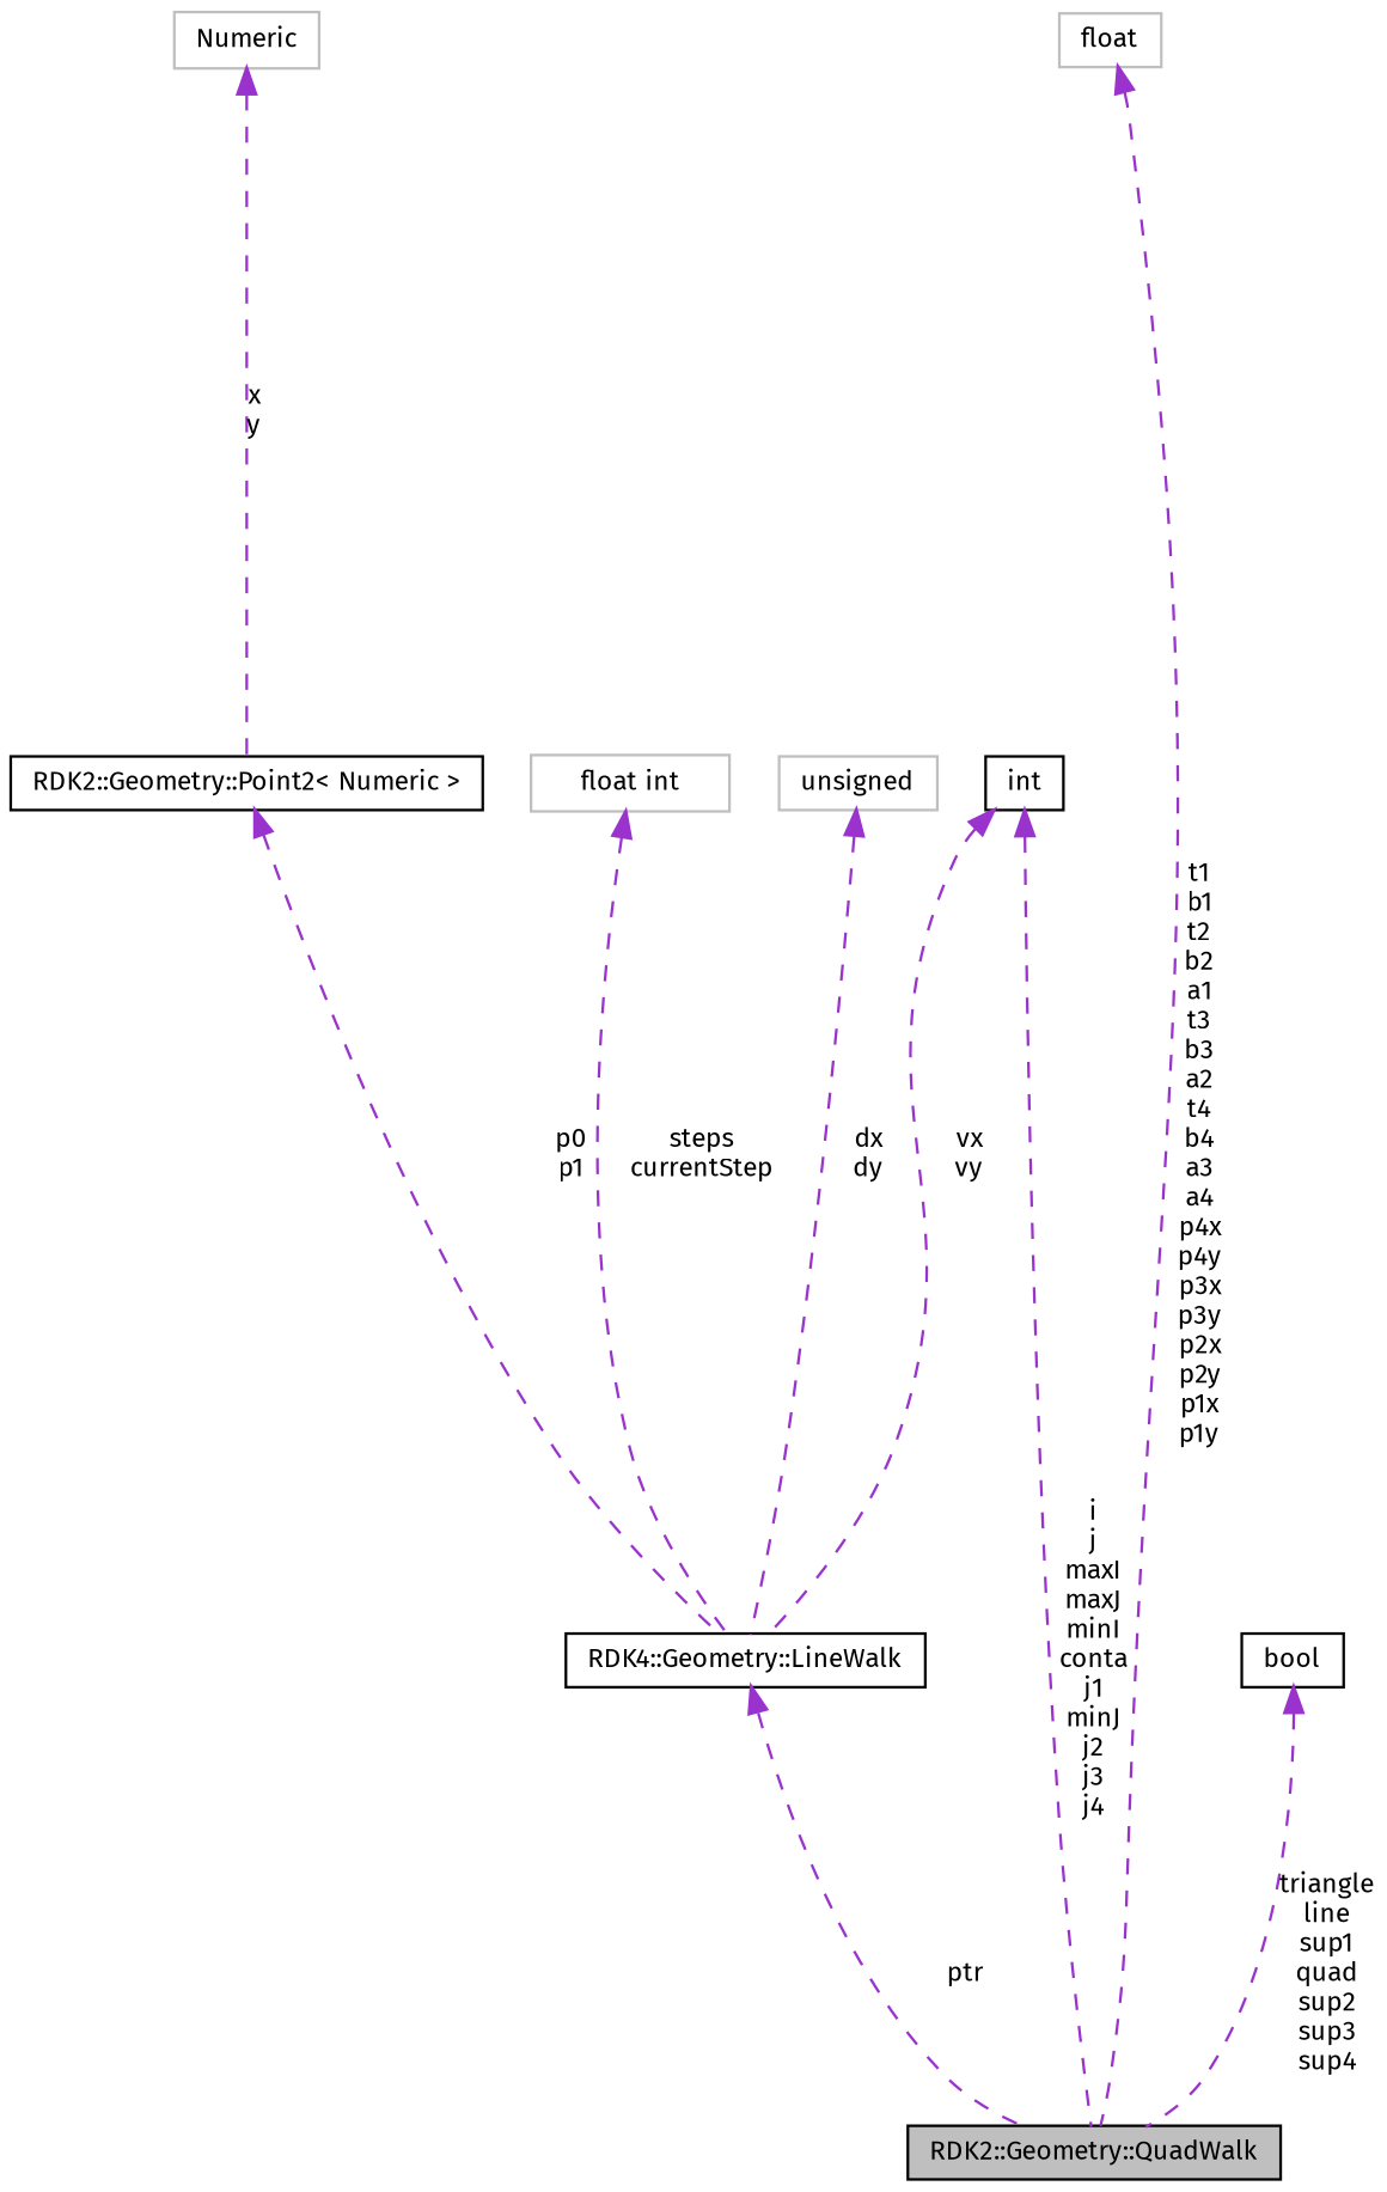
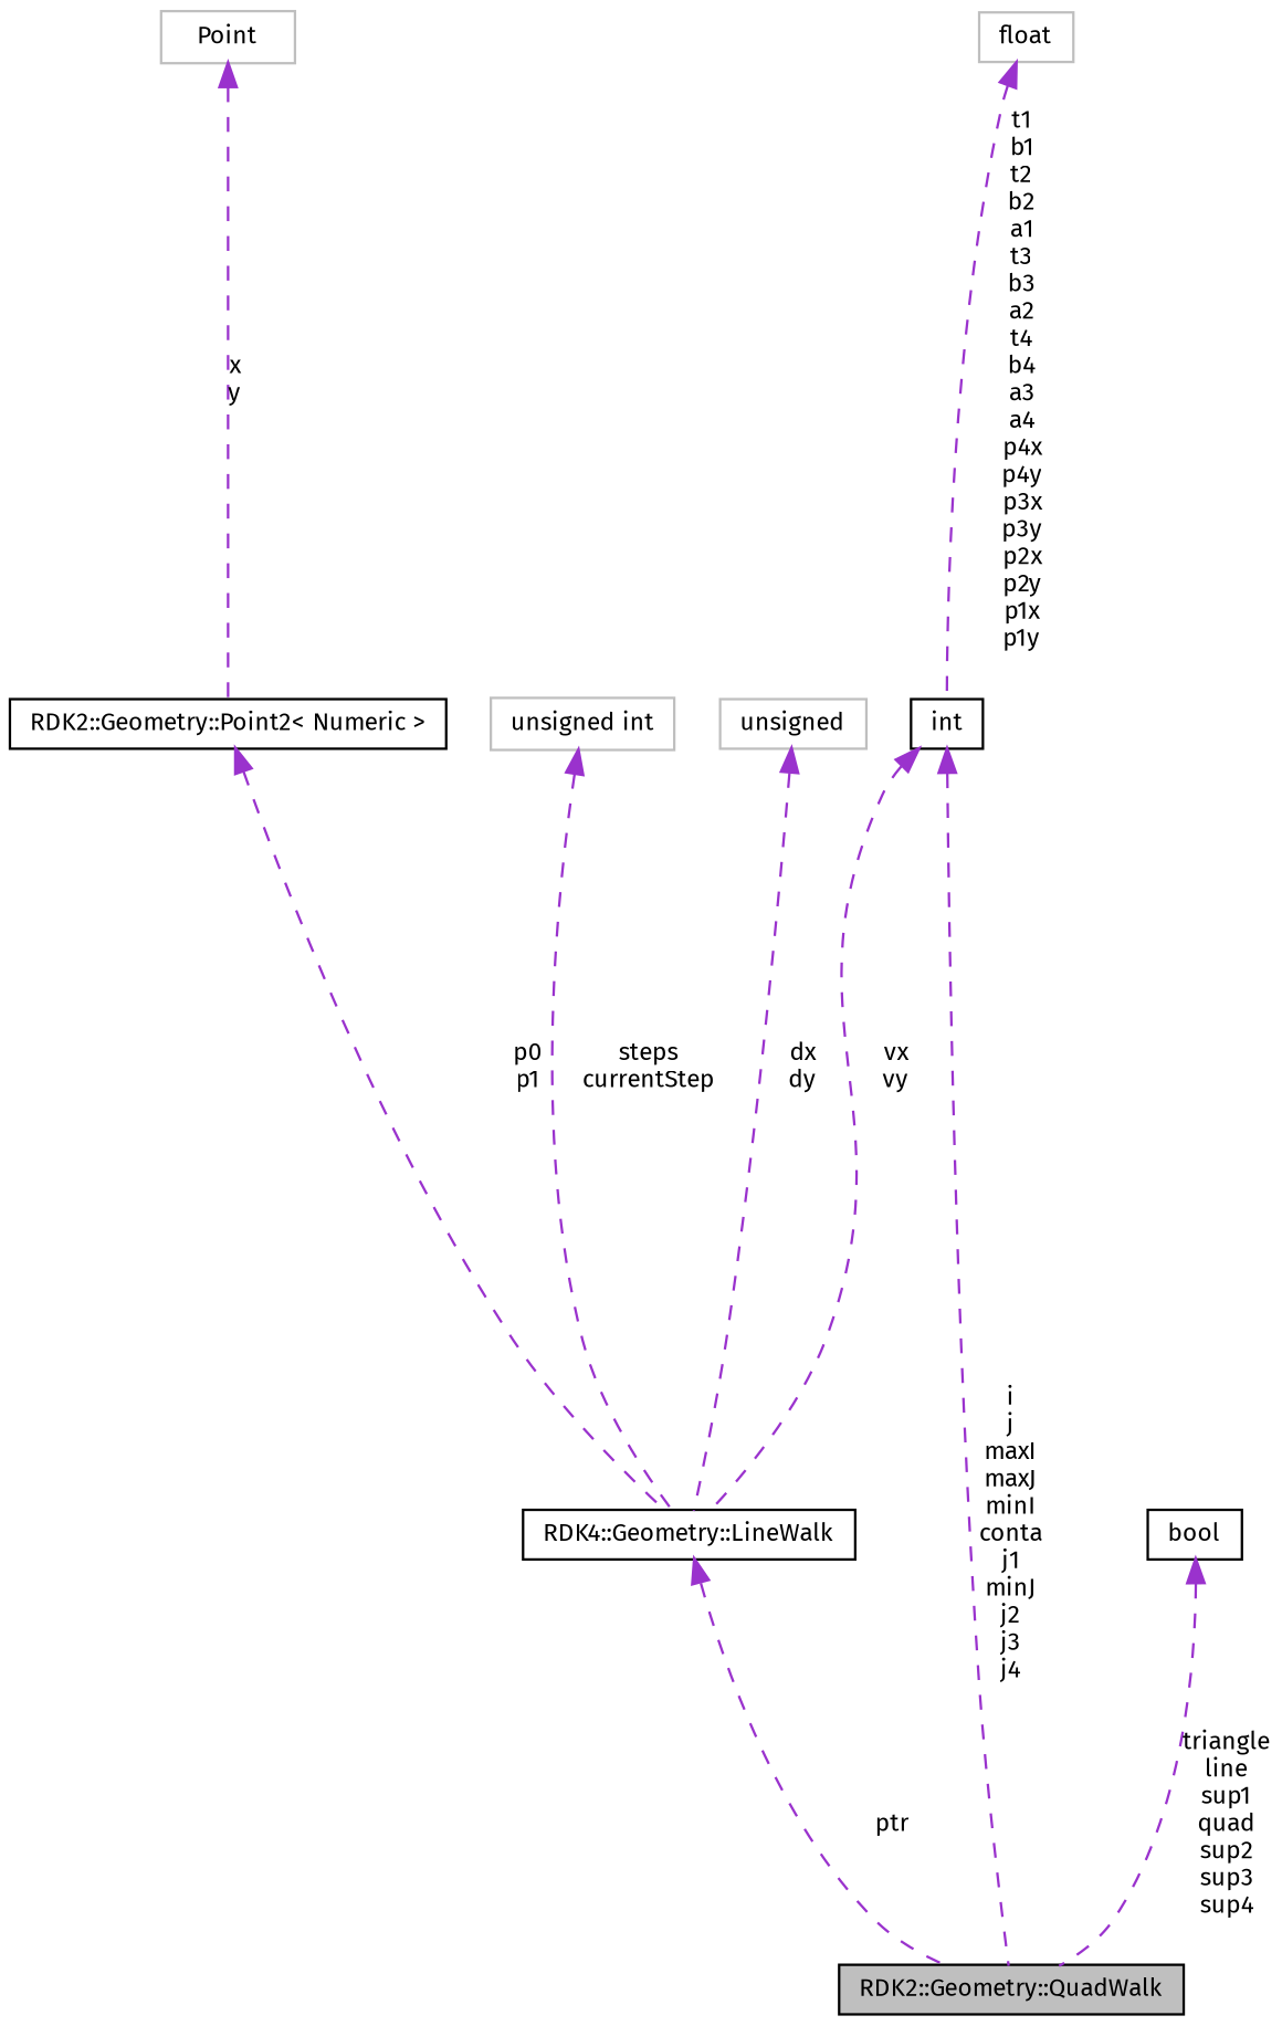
  digraph {
    fontname="Fira Sans"
    node [color=black fillcolor=white fontname="Fira Sans" fontsize=10 shape=record style=filled]
    edge [color=darkorchid3 dir=back fontname="Fira Sans" fontsize=10 labelfontname="FreeSans.ttf" labelfontsize=10 style=dashed]
    n1 [fillcolor=grey75 fontcolor=black height=0.2 label="RDK2::Geometry::QuadWalk" width=0.4]
    n2 [height=0.2 label="RDK4::Geometry::LineWalk" width=0.4]
    n3 [height=0.2 label="RDK2::Geometry::Point2\< Numeric \>" width=0.4]
-   n4 [color=grey75 height=0.2 label=Numeric width=0.4]
+   n4 [color=grey75 height=0.2 label=Point width=0.4]
    n5 [color=grey75 height=0.2 label=unsigned width=0.4]
    n6 [height=0.2 label=int width=0.4]
-   n7 [color=grey75 height=0.2 label="float int" width=0.4]
+   n7 [color=grey75 height=0.2 label="unsigned int" width=0.4]
    n8 [color=grey75 height=0.2 label=float width=0.4]
    n9 [height=0.2 label=bool width=0.4]
    n2 -> n1 [label=ptr]
    n3 -> n2 [label="p0\np1"]
    n4 -> n3 [label="x\ny"]
    n5 -> n2 [label="dx\ndy"]
    n6 -> n1 [label="i\nj\nmaxI\nmaxJ\nminI\nconta\nj1\nminJ\nj2\nj3\nj4"]
    n6 -> n2 [label="vx\nvy"]
    n7 -> n2 [label="steps\ncurrentStep"]
-   n8 -> n1 [label="t1\nb1\nt2\nb2\na1\nt3\nb3\na2\nt4\nb4\na3\na4\np4x\np4y\np3x\np3y\np2x\np2y\np1x\np1y"]
+   n8 -> n6 [label="t1\nb1\nt2\nb2\na1\nt3\nb3\na2\nt4\nb4\na3\na4\np4x\np4y\np3x\np3y\np2x\np2y\np1x\np1y"]
    n9 -> n1 [label="triangle\nline\nsup1\nquad\nsup2\nsup3\nsup4"]
  }
